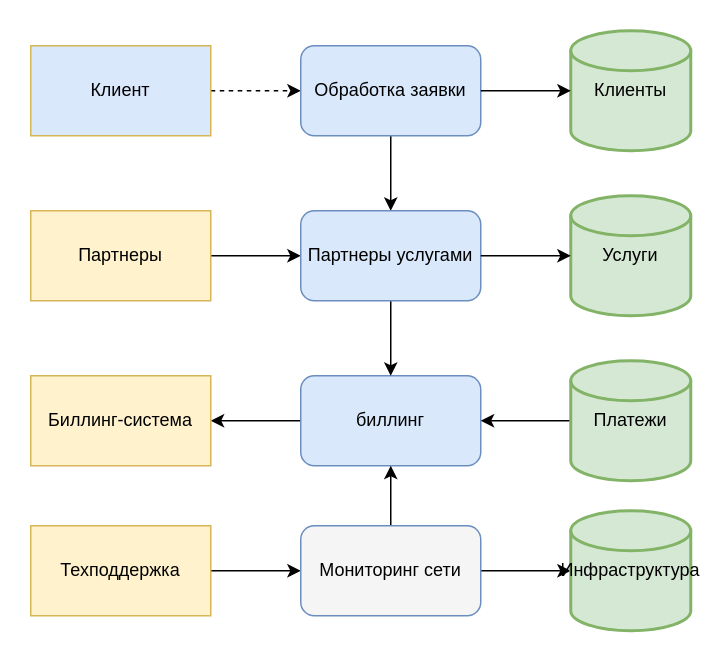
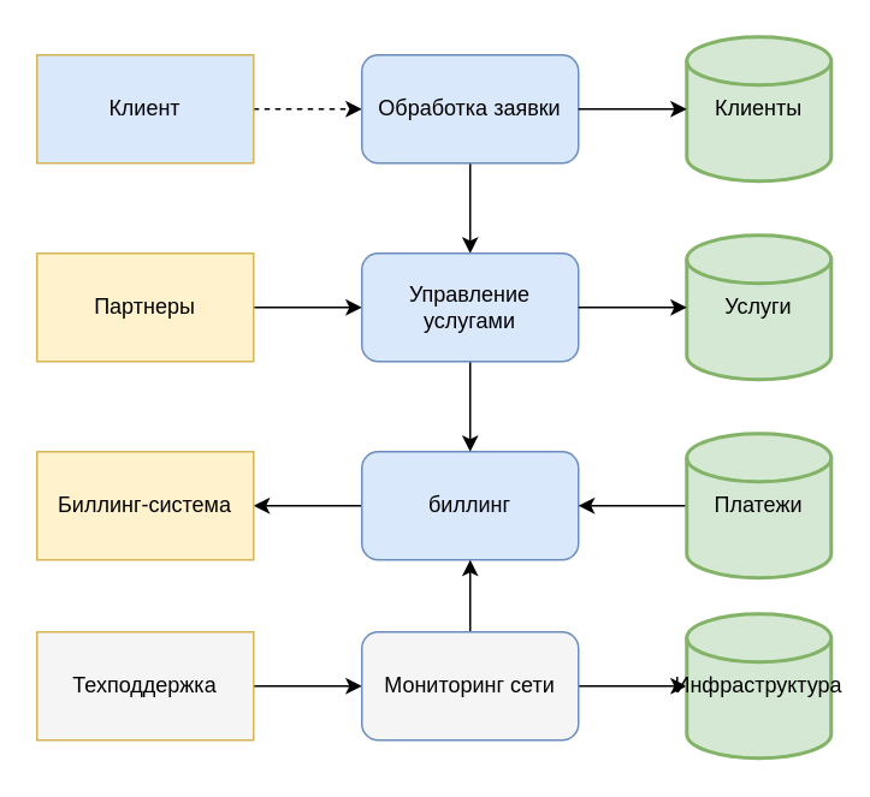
  <mxCell id="0" />
  <mxCell id="1" parent="0" />
  <mxCell id="2" style="edgeStyle=orthogonalEdgeStyle;rounded=0;orthogonalLoop=1;jettySize=auto;html=1;dashed=1;" edge="1" parent="1" source="3" target="9"><mxGeometry relative="1" as="geometry" /></mxCell>
  <mxCell id="3" value="Клиент" style="rounded=0;whiteSpace=wrap;html=1;fillColor=#dae8fc;strokeColor=#d6b656;" vertex="1" parent="1"><mxGeometry x="20" y="30" width="120" height="60" as="geometry" /></mxCell>
  <mxCell id="4" style="edgeStyle=orthogonalEdgeStyle;rounded=0;orthogonalLoop=1;jettySize=auto;html=1;entryX=0;entryY=0.5;entryDx=0;entryDy=0;" edge="1" parent="1" source="5" target="18"><mxGeometry relative="1" as="geometry" /></mxCell>
  <mxCell id="5" value="Партнеры" style="rounded=0;whiteSpace=wrap;html=1;fillColor=#fff2cc;strokeColor=#d6b656;" vertex="1" parent="1"><mxGeometry x="20" y="140" width="120" height="60" as="geometry" /></mxCell>
  <mxCell id="6" style="edgeStyle=orthogonalEdgeStyle;rounded=0;orthogonalLoop=1;jettySize=auto;html=1;entryX=0;entryY=0.5;entryDx=0;entryDy=0;" edge="1" parent="1" source="7" target="23"><mxGeometry relative="1" as="geometry" /></mxCell>
- <mxCell id="7" value="Техподдержка" style="rounded=0;whiteSpace=wrap;html=1;fillColor=#fff2cc;strokeColor=#d6b656;" vertex="1" parent="1"><mxGeometry x="20" y="350" width="120" height="60" as="geometry" /></mxCell>
+ <mxCell id="7" value="Техподдержка" style="rounded=0;whiteSpace=wrap;html=1;fillColor=#f5f5f5;strokeColor=#d6b656;" vertex="1" parent="1"><mxGeometry x="20" y="350" width="120" height="60" as="geometry" /></mxCell>
  <mxCell id="8" style="edgeStyle=orthogonalEdgeStyle;rounded=0;orthogonalLoop=1;jettySize=auto;html=1;entryX=0.5;entryY=0;entryDx=0;entryDy=0;" edge="1" parent="1" source="9" target="18"><mxGeometry relative="1" as="geometry" /></mxCell>
  <mxCell id="9" value="Обработка заявки" style="rounded=1;whiteSpace=wrap;html=1;fillColor=#dae8fc;strokeColor=#6c8ebf;" vertex="1" parent="1"><mxGeometry x="200" y="30" width="120" height="60" as="geometry" /></mxCell>
  <mxCell id="10" style="edgeStyle=orthogonalEdgeStyle;rounded=0;orthogonalLoop=1;jettySize=auto;html=1;entryX=1;entryY=0.5;entryDx=0;entryDy=0;" edge="1" parent="1" source="11" target="20"><mxGeometry relative="1" as="geometry" /></mxCell>
  <mxCell id="11" value="биллинг" style="rounded=1;whiteSpace=wrap;html=1;fillColor=#dae8fc;strokeColor=#6c8ebf;" vertex="1" parent="1"><mxGeometry x="200" y="250" width="120" height="60" as="geometry" /></mxCell>
  <mxCell id="12" value="Клиенты" style="strokeWidth=2;html=1;shape=mxgraph.flowchart.database;whiteSpace=wrap;fillColor=#d5e8d4;strokeColor=#82b366;" vertex="1" parent="1"><mxGeometry x="380" y="20" width="80" height="80" as="geometry" /></mxCell>
  <mxCell id="13" value="Услуги" style="strokeWidth=2;html=1;shape=mxgraph.flowchart.database;whiteSpace=wrap;fillColor=#d5e8d4;strokeColor=#82b366;" vertex="1" parent="1"><mxGeometry x="380" y="130" width="80" height="80" as="geometry" /></mxCell>
  <mxCell id="14" style="edgeStyle=orthogonalEdgeStyle;rounded=0;orthogonalLoop=1;jettySize=auto;html=1;" edge="1" parent="1" source="15" target="11"><mxGeometry relative="1" as="geometry" /></mxCell>
  <mxCell id="15" value="Платежи" style="strokeWidth=2;html=1;shape=mxgraph.flowchart.database;whiteSpace=wrap;fillColor=#d5e8d4;strokeColor=#82b366;" vertex="1" parent="1"><mxGeometry x="380" y="240" width="80" height="80" as="geometry" /></mxCell>
  <mxCell id="16" style="edgeStyle=orthogonalEdgeStyle;rounded=0;orthogonalLoop=1;jettySize=auto;html=1;entryX=0;entryY=0.5;entryDx=0;entryDy=0;entryPerimeter=0;" edge="1" parent="1" source="9" target="12"><mxGeometry relative="1" as="geometry" /></mxCell>
  <mxCell id="17" style="edgeStyle=orthogonalEdgeStyle;rounded=0;orthogonalLoop=1;jettySize=auto;html=1;" edge="1" parent="1" source="18" target="11"><mxGeometry relative="1" as="geometry" /></mxCell>
- <mxCell id="18" value="Партнеры услугами" style="rounded=1;whiteSpace=wrap;html=1;fillColor=#dae8fc;strokeColor=#6c8ebf;" vertex="1" parent="1"><mxGeometry x="200" y="140" width="120" height="60" as="geometry" /></mxCell>
+ <mxCell id="18" value="Управление услугами" style="rounded=1;whiteSpace=wrap;html=1;fillColor=#dae8fc;strokeColor=#6c8ebf;" vertex="1" parent="1"><mxGeometry x="200" y="140" width="120" height="60" as="geometry" /></mxCell>
  <mxCell id="19" style="edgeStyle=orthogonalEdgeStyle;rounded=0;orthogonalLoop=1;jettySize=auto;html=1;entryX=0;entryY=0.5;entryDx=0;entryDy=0;entryPerimeter=0;" edge="1" parent="1" source="18" target="13"><mxGeometry relative="1" as="geometry" /></mxCell>
  <mxCell id="20" value="Биллинг-система" style="rounded=0;whiteSpace=wrap;html=1;fillColor=#fff2cc;strokeColor=#d6b656;" vertex="1" parent="1"><mxGeometry x="20" y="250" width="120" height="60" as="geometry" /></mxCell>
  <mxCell id="21" style="edgeStyle=orthogonalEdgeStyle;rounded=0;orthogonalLoop=1;jettySize=auto;html=1;" edge="1" parent="1" source="23" target="11"><mxGeometry relative="1" as="geometry" /></mxCell>
  <mxCell id="22" style="edgeStyle=orthogonalEdgeStyle;rounded=0;orthogonalLoop=1;jettySize=auto;html=1;" edge="1" parent="1" source="23" target="24"><mxGeometry relative="1" as="geometry" /></mxCell>
  <mxCell id="23" value="Мониторинг сети" style="rounded=1;whiteSpace=wrap;html=1;fillColor=#f5f5f5;strokeColor=#6c8ebf;" vertex="1" parent="1"><mxGeometry x="200" y="350" width="120" height="60" as="geometry" /></mxCell>
  <mxCell id="24" value="Инфраструктура" style="strokeWidth=2;html=1;shape=mxgraph.flowchart.database;whiteSpace=wrap;fillColor=#d5e8d4;strokeColor=#82b366;" vertex="1" parent="1"><mxGeometry x="380" y="340" width="80" height="80" as="geometry" /></mxCell>
